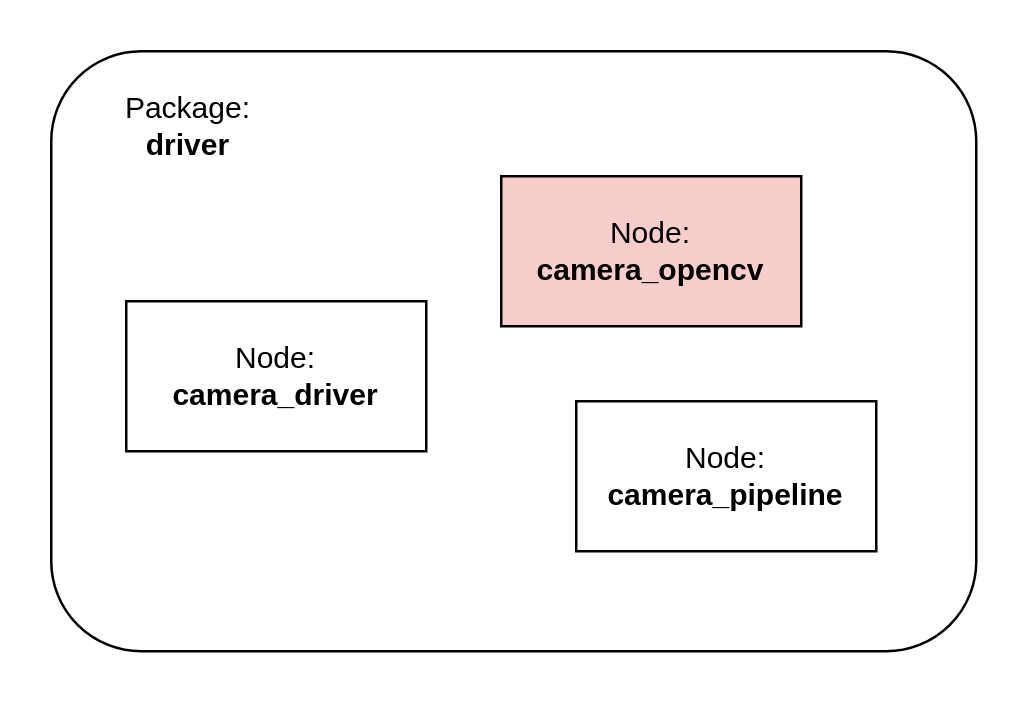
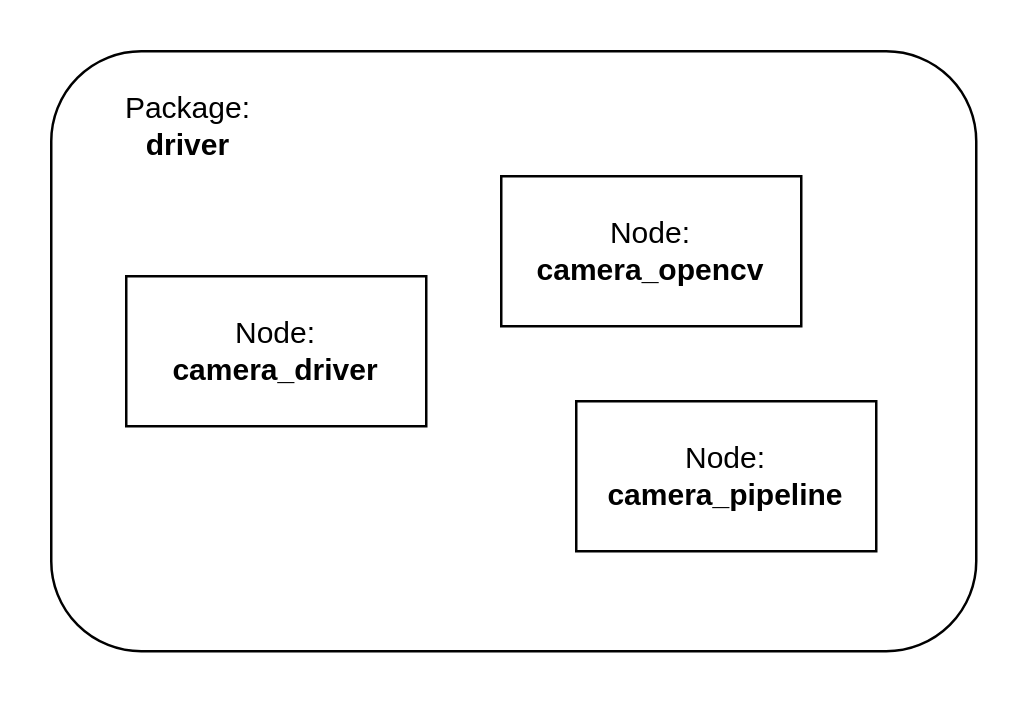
  <mxCell id="0" />
  <mxCell id="1" parent="0" />
  <mxCell id="2" value="" style="rounded=1;whiteSpace=wrap;html=1;" vertex="1" parent="1"><mxGeometry x="20" y="20" width="370" height="240" as="geometry" /></mxCell>
- <mxCell id="3" value="&lt;div&gt;Node:&lt;/div&gt;&lt;b&gt;camera_driver&lt;/b&gt;" style="rounded=0;whiteSpace=wrap;html=1;" vertex="1" parent="1"><mxGeometry x="50" y="120" width="120" height="60" as="geometry" /></mxCell>
+ <mxCell id="3" value="&lt;div&gt;Node:&lt;/div&gt;&lt;b&gt;camera_driver&lt;/b&gt;" style="rounded=0;whiteSpace=wrap;html=1;" vertex="1" parent="1"><mxGeometry x="50" y="110" width="120" height="60" as="geometry" /></mxCell>
  <mxCell id="4" value="Node:&lt;div&gt;&lt;b&gt;camera_pipeline&lt;/b&gt;&lt;/div&gt;" style="rounded=0;whiteSpace=wrap;html=1;" vertex="1" parent="1"><mxGeometry x="230" y="160" width="120" height="60" as="geometry" /></mxCell>
- <mxCell id="5" value="Node:&lt;div&gt;&lt;b&gt;camera_opencv&lt;/b&gt;&lt;/div&gt;" style="rounded=0;whiteSpace=wrap;html=1;fillColor=#f8cecc;" vertex="1" parent="1"><mxGeometry x="200" y="70" width="120" height="60" as="geometry" /></mxCell>
+ <mxCell id="5" value="Node:&lt;div&gt;&lt;b&gt;camera_opencv&lt;/b&gt;&lt;/div&gt;" style="rounded=0;whiteSpace=wrap;html=1;" vertex="1" parent="1"><mxGeometry x="200" y="70" width="120" height="60" as="geometry" /></mxCell>
  <mxCell id="6" value="Package:&lt;div&gt;&lt;b&gt;driver&lt;/b&gt;&lt;/div&gt;" style="text;html=1;align=center;verticalAlign=middle;whiteSpace=wrap;rounded=0;" vertex="1" parent="1"><mxGeometry x="40" y="30" width="70" height="40" as="geometry" /></mxCell>
